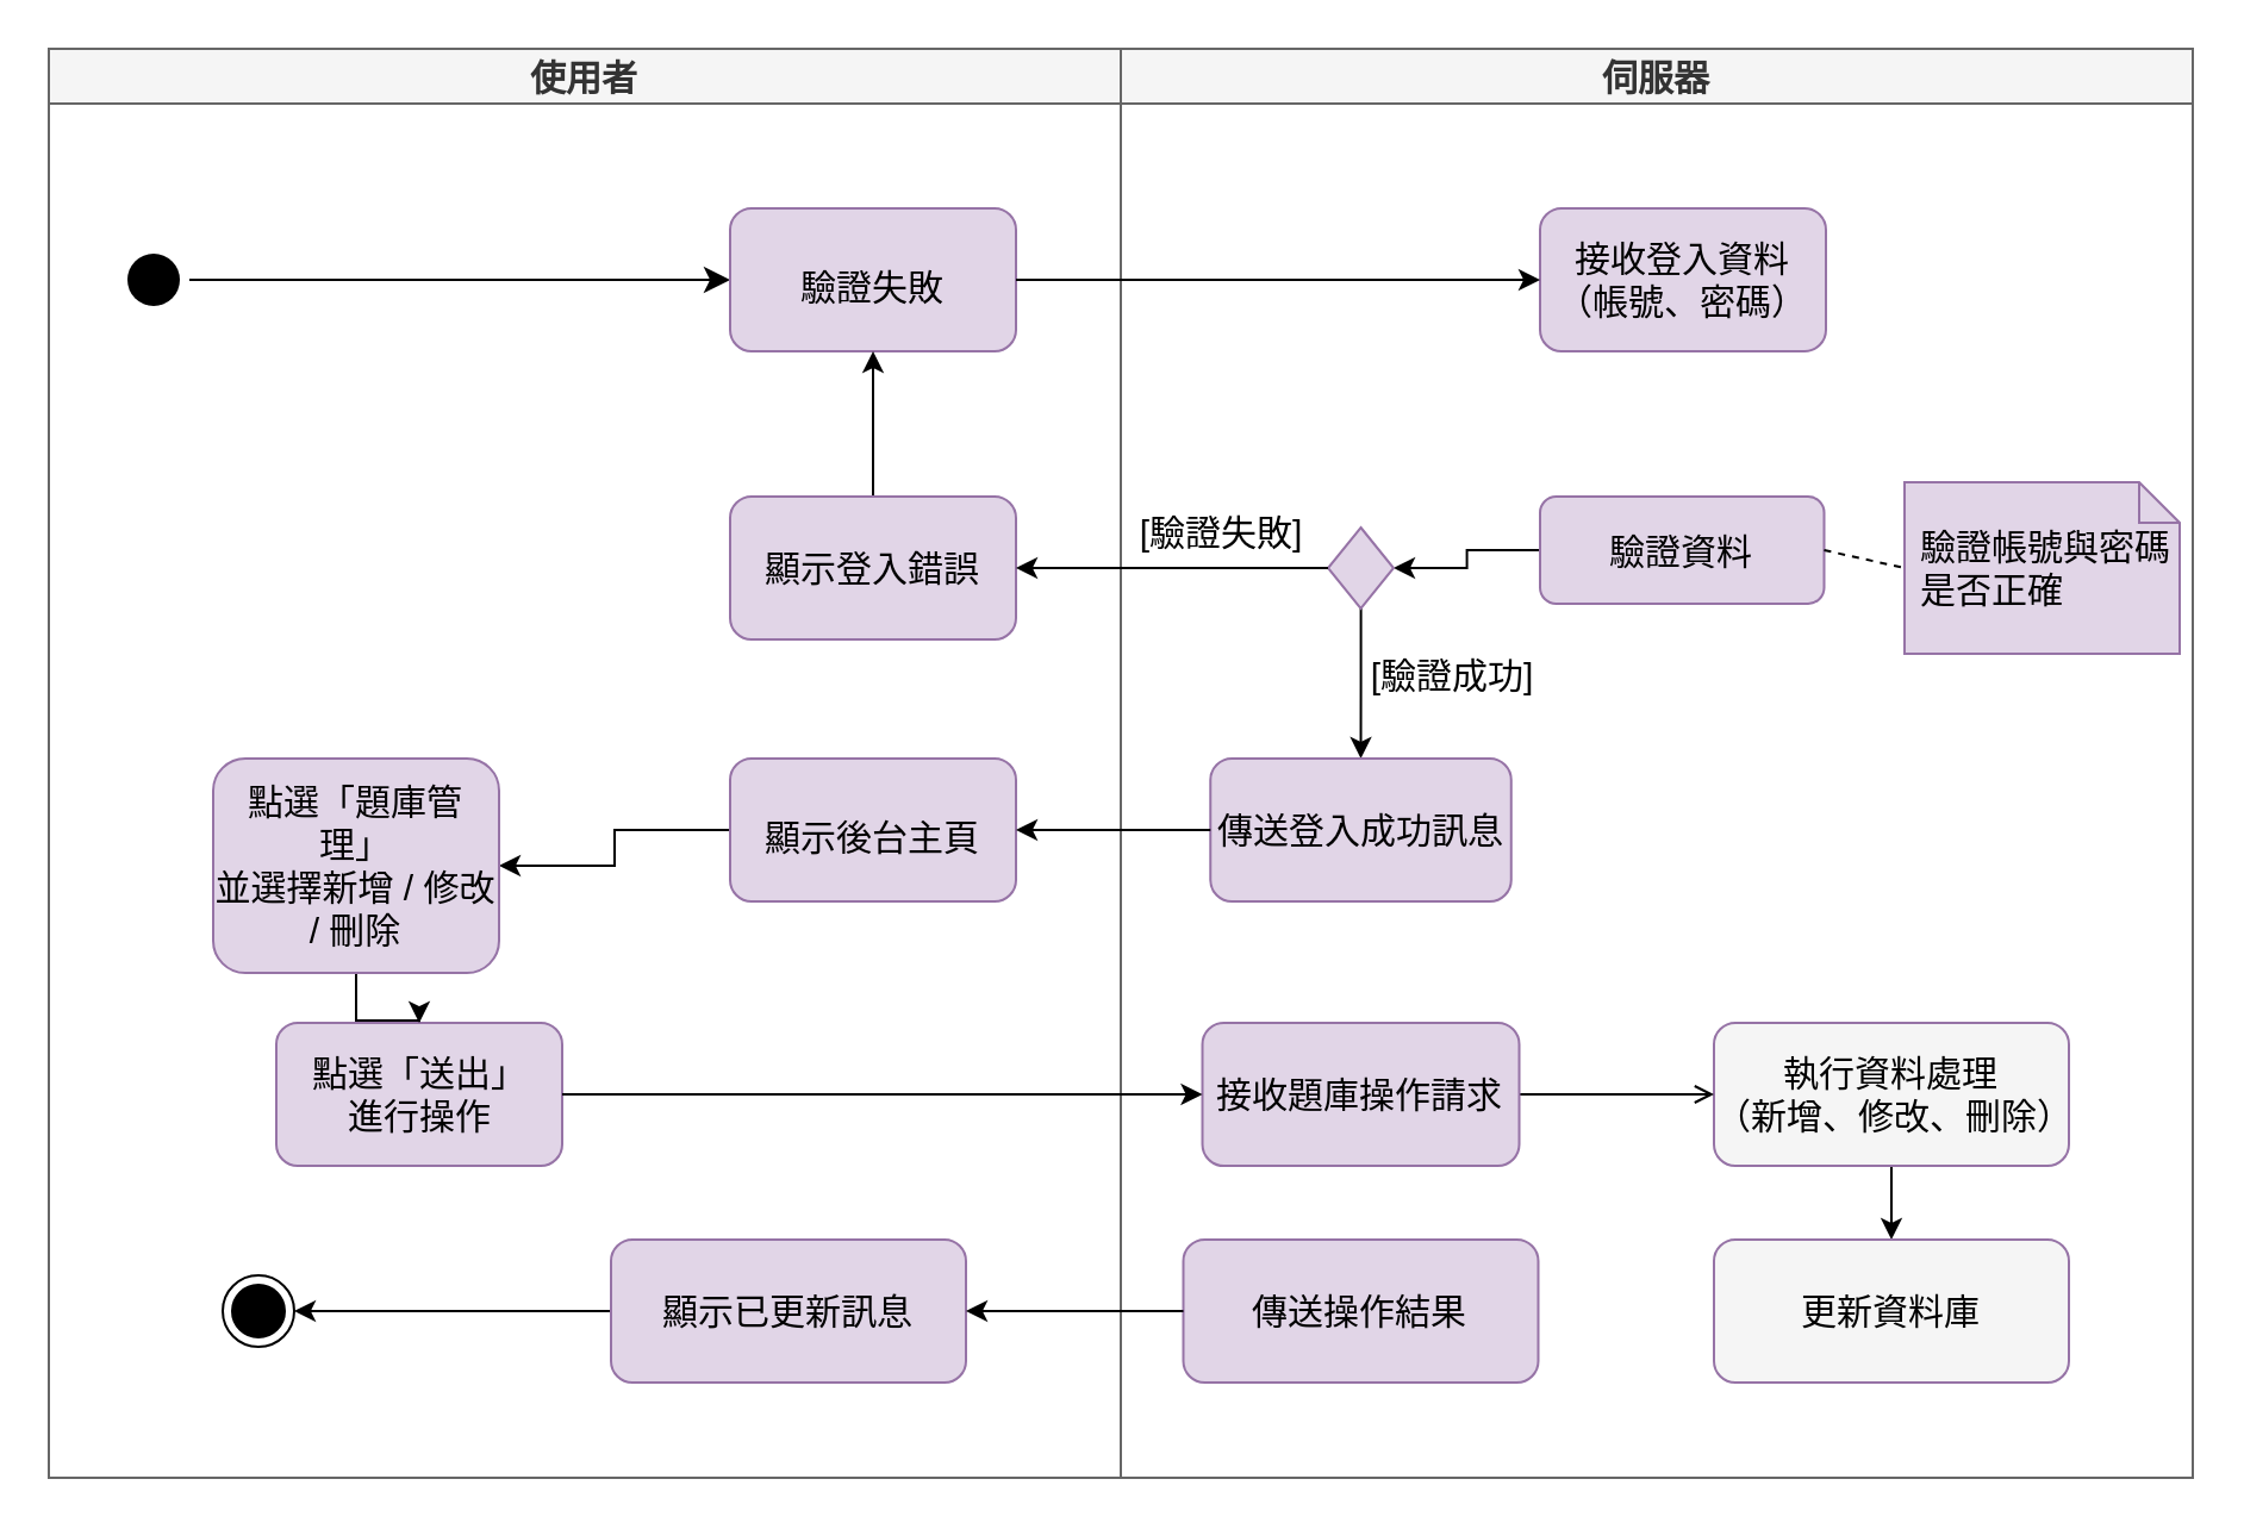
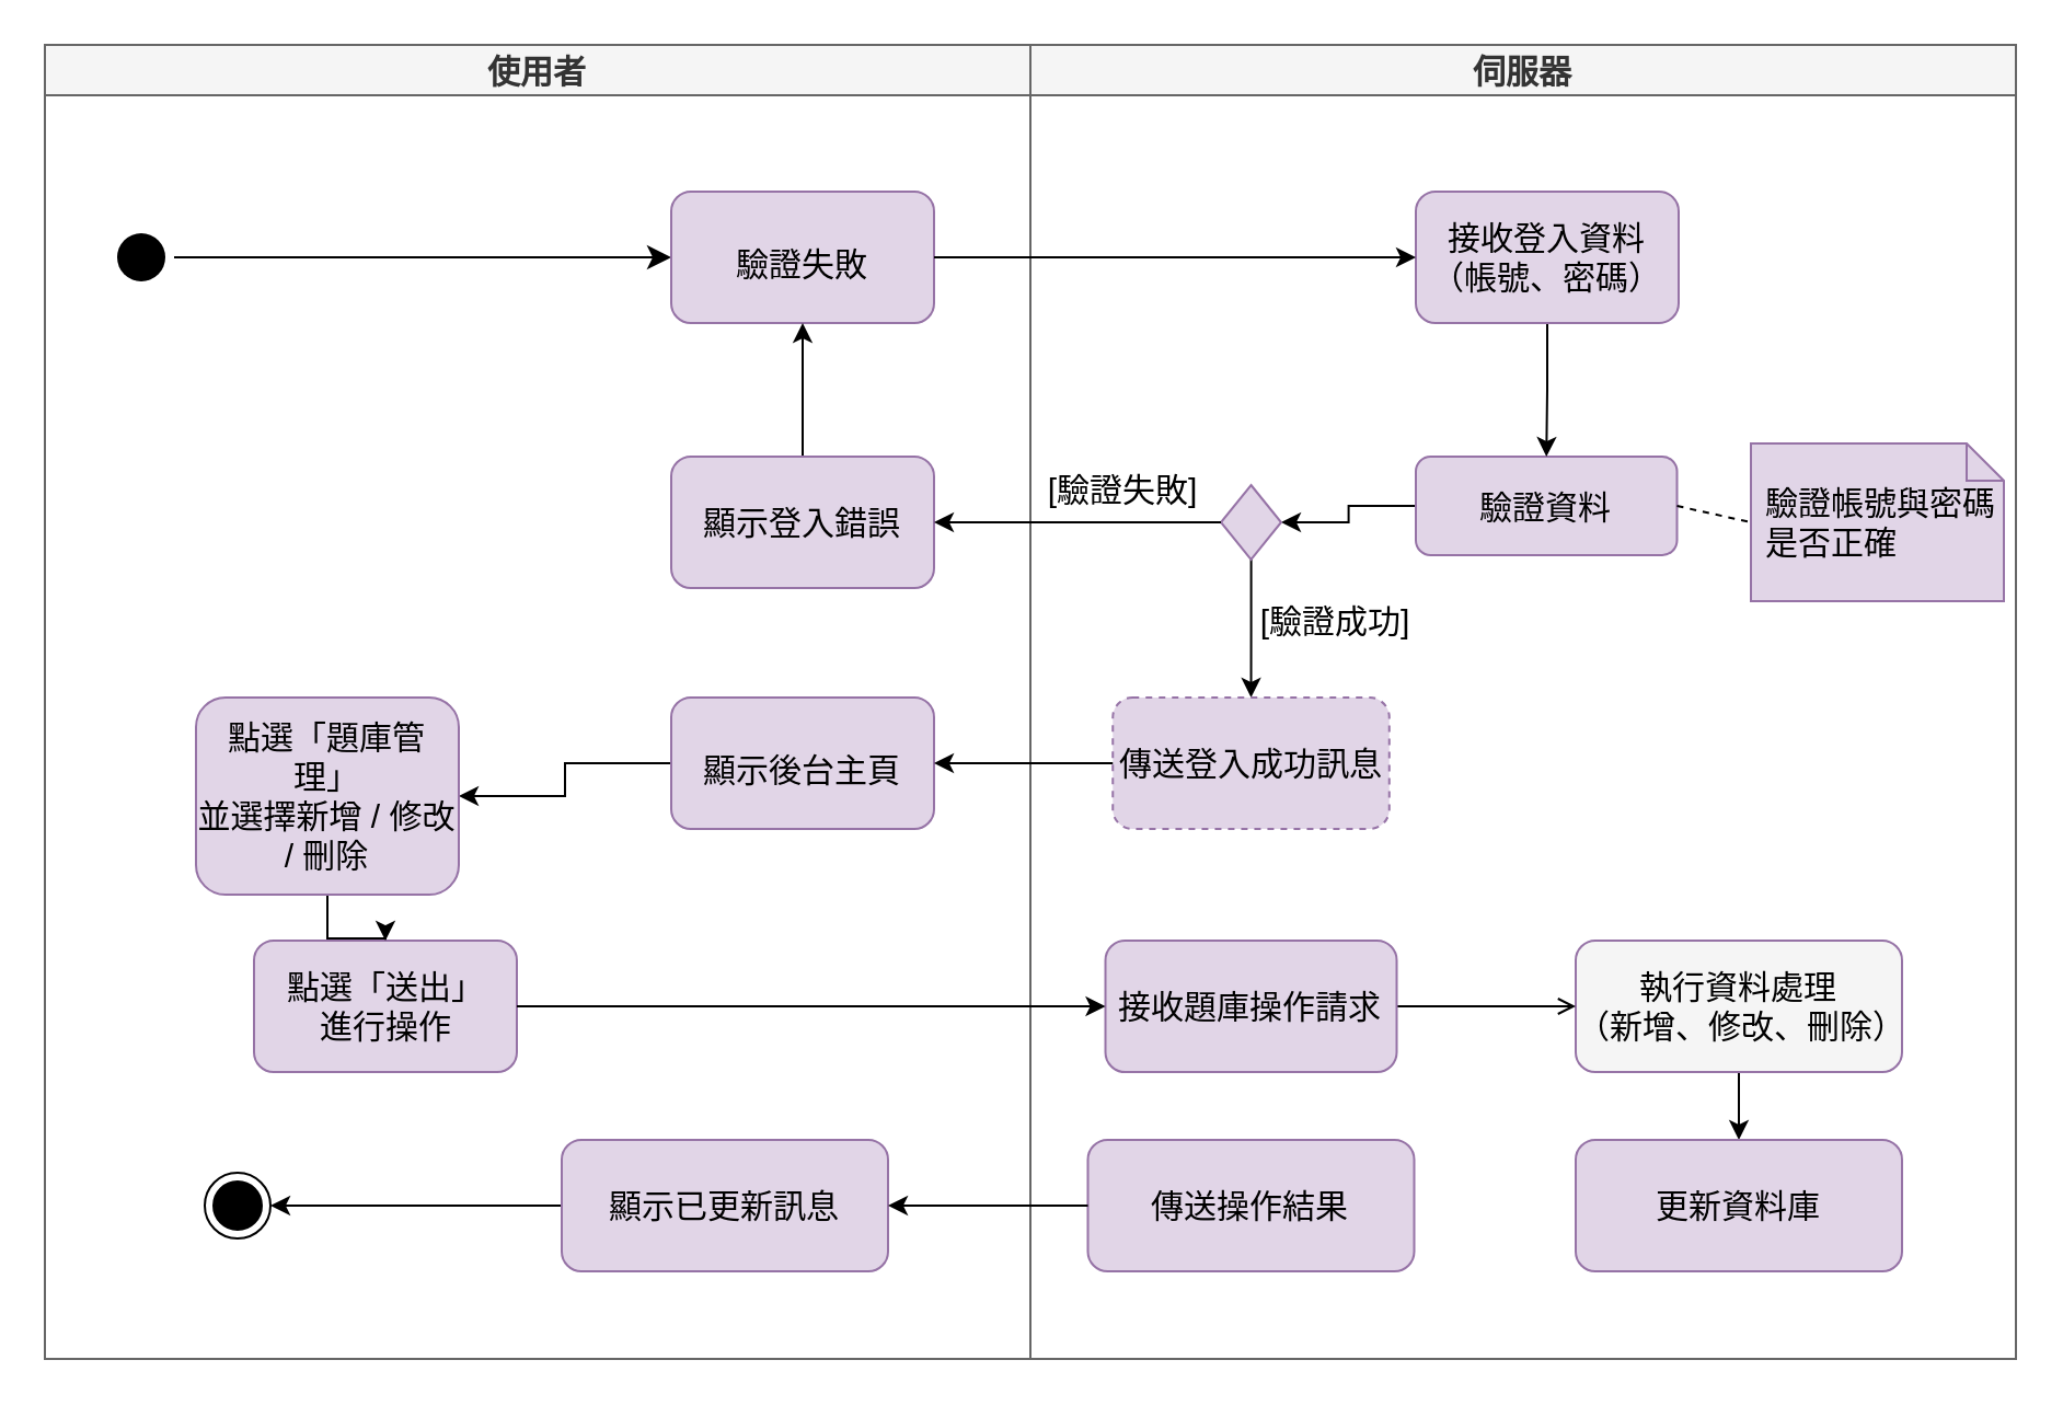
  <mxCell id="0" />
  <mxCell id="1" parent="0" />
  <mxCell id="2" value="使用者" style="swimlane;whiteSpace=wrap;fillColor=#f5f5f5;fontColor=#333333;strokeColor=#666666;fontSize=15;" vertex="1" parent="1"><mxGeometry x="20" y="20" width="450" height="600" as="geometry" /></mxCell>
  <mxCell id="3" value="" style="ellipse;shape=startState;fillColor=#000000;strokeColor=none;fontSize=15;" vertex="1" parent="2"><mxGeometry x="29" y="82" width="30" height="30" as="geometry" /></mxCell>
  <mxCell id="4" value="" style="edgeStyle=elbowEdgeStyle;elbow=horizontal;verticalAlign=bottom;endArrow=classic;endSize=8;strokeColor=#000000;endFill=1;rounded=0;entryX=0;entryY=0.5;entryDx=0;entryDy=0;fontSize=15;" edge="1" parent="2" source="3" target="5"><mxGeometry x="100" y="40" as="geometry"><mxPoint x="4.5" y="99" as="targetPoint" /></mxGeometry></mxCell>
  <mxCell id="5" value="&lt;table&gt;&lt;tbody&gt;&lt;tr&gt;&lt;td data-end=&quot;246&quot; data-start=&quot;239&quot; class=&quot;max-w-[calc(var(--thread-content-max-width)*2/3)]&quot;&gt;&lt;/td&gt;&lt;/tr&gt;&lt;/tbody&gt;&lt;/table&gt;&lt;table&gt;&lt;tbody&gt;&lt;tr&gt;&lt;td data-end=&quot;288&quot; data-start=&quot;246&quot; class=&quot;max-w-[calc(var(--thread-content-max-width)*2/3)]&quot;&gt;驗證失敗&lt;/td&gt;&lt;/tr&gt;&lt;/tbody&gt;&lt;/table&gt;" style="rounded=1;whiteSpace=wrap;html=1;fillColor=#e1d5e7;strokeColor=#9673a6;fontSize=15;" vertex="1" parent="2"><mxGeometry x="286" y="67" width="120" height="60" as="geometry" /></mxCell>
  <mxCell id="6" value="" style="ellipse;shape=endState;fillColor=#000000;strokeColor=#000000;fontSize=15;" vertex="1" parent="2"><mxGeometry x="73" y="515" width="30" height="30" as="geometry" /></mxCell>
  <mxCell id="7" style="edgeStyle=orthogonalEdgeStyle;rounded=0;orthogonalLoop=1;jettySize=auto;html=1;entryX=0.5;entryY=1;entryDx=0;entryDy=0;" edge="1" parent="2" source="8" target="5"><mxGeometry relative="1" as="geometry" /></mxCell>
  <mxCell id="8" value="顯示登入錯誤" style="rounded=1;whiteSpace=wrap;html=1;fillColor=#e1d5e7;strokeColor=#9673a6;fontSize=15;" vertex="1" parent="2"><mxGeometry x="286" y="188" width="120" height="60" as="geometry" /></mxCell>
  <mxCell id="9" value="點選「送出」&lt;br&gt;進行操作" style="rounded=1;whiteSpace=wrap;html=1;fillColor=#e1d5e7;strokeColor=#9673a6;fontSize=15;" vertex="1" parent="2"><mxGeometry x="95.5" y="409" width="120" height="60" as="geometry" /></mxCell>
  <mxCell id="10" style="edgeStyle=orthogonalEdgeStyle;rounded=0;orthogonalLoop=1;jettySize=auto;html=1;entryX=1;entryY=0.5;entryDx=0;entryDy=0;" edge="1" parent="2" source="11" target="13"><mxGeometry relative="1" as="geometry" /></mxCell>
  <mxCell id="11" value="&lt;table&gt;&lt;tbody&gt;&lt;tr&gt;&lt;td data-end=&quot;483&quot; data-start=&quot;476&quot; class=&quot;max-w-[calc(var(--thread-content-max-width)*2/3)]&quot;&gt;&lt;/td&gt;&lt;/tr&gt;&lt;/tbody&gt;&lt;/table&gt;&lt;table&gt;&lt;tbody&gt;&lt;tr&gt;&lt;td data-end=&quot;526&quot; data-start=&quot;483&quot; class=&quot;max-w-[calc(var(--thread-content-max-width)*2/3)]&quot;&gt;顯示後台主頁&lt;/td&gt;&lt;/tr&gt;&lt;/tbody&gt;&lt;/table&gt;" style="rounded=1;whiteSpace=wrap;html=1;fillColor=#e1d5e7;strokeColor=#9673a6;fontSize=15;" vertex="1" parent="2"><mxGeometry x="286" y="298" width="120" height="60" as="geometry" /></mxCell>
  <mxCell id="12" style="edgeStyle=orthogonalEdgeStyle;rounded=0;orthogonalLoop=1;jettySize=auto;html=1;entryX=0.5;entryY=0;entryDx=0;entryDy=0;" edge="1" parent="2" source="13" target="9"><mxGeometry relative="1" as="geometry" /></mxCell>
  <mxCell id="13" value="點選「題庫管理」&lt;br&gt;並選擇新增 / 修改 / 刪除" style="rounded=1;whiteSpace=wrap;html=1;fillColor=#e1d5e7;strokeColor=#9673a6;fontSize=15;" vertex="1" parent="2"><mxGeometry x="69" y="298" width="120" height="90" as="geometry" /></mxCell>
  <mxCell id="14" style="edgeStyle=orthogonalEdgeStyle;rounded=0;orthogonalLoop=1;jettySize=auto;html=1;entryX=1;entryY=0.5;entryDx=0;entryDy=0;" edge="1" parent="2" source="15" target="6"><mxGeometry relative="1" as="geometry" /></mxCell>
  <mxCell id="15" value="顯示已更新訊息" style="rounded=1;whiteSpace=wrap;html=1;fillColor=#e1d5e7;strokeColor=#9673a6;fontSize=15;" vertex="1" parent="2"><mxGeometry x="236" y="500" width="149" height="60" as="geometry" /></mxCell>
  <mxCell id="16" value="伺服器" style="swimlane;whiteSpace=wrap;fillColor=#f5f5f5;fontColor=#333333;strokeColor=#666666;fontSize=15;" vertex="1" parent="1"><mxGeometry x="470" y="20" width="450" height="600" as="geometry" /></mxCell>
  <mxCell id="17" value="驗證帳號與密碼是否正確" style="shape=note;whiteSpace=wrap;size=17;align=left;fillColor=#e1d5e7;strokeColor=#9673a6;perimeterSpacing=0;spacingLeft=5;fontSize=15;" vertex="1" parent="16"><mxGeometry x="329" y="182" width="115.5" height="72" as="geometry" /></mxCell>
  <mxCell id="18" style="edgeStyle=orthogonalEdgeStyle;rounded=0;orthogonalLoop=1;jettySize=auto;html=1;entryX=1;entryY=0.5;entryDx=0;entryDy=0;" edge="1" parent="16" source="19" target="21"><mxGeometry relative="1" as="geometry" /></mxCell>
  <mxCell id="19" value="驗證資料" style="rounded=1;whiteSpace=wrap;html=1;fillColor=#e1d5e7;strokeColor=#9673a6;fontSize=15;" vertex="1" parent="16"><mxGeometry x="176" y="188" width="119.25" height="45" as="geometry" /></mxCell>
  <mxCell id="20" style="edgeStyle=orthogonalEdgeStyle;rounded=0;orthogonalLoop=1;jettySize=auto;html=1;entryX=0.5;entryY=0;entryDx=0;entryDy=0;" edge="1" parent="16" source="21" target="22"><mxGeometry relative="1" as="geometry" /></mxCell>
  <mxCell id="21" value="" style="rhombus;whiteSpace=wrap;html=1;fillColor=#e1d5e7;strokeColor=#9673a6;fontSize=15;" vertex="1" parent="16"><mxGeometry x="87" y="201" width="27.5" height="34" as="geometry" /></mxCell>
- <mxCell id="22" value="傳送登入成功訊息" style="rounded=1;whiteSpace=wrap;html=1;fillColor=#e1d5e7;strokeColor=#9673a6;fontSize=15;" vertex="1" parent="16"><mxGeometry x="37.63" y="298" width="126.25" height="60" as="geometry" /></mxCell>
+ <mxCell id="22" value="傳送登入成功訊息" style="rounded=1;whiteSpace=wrap;html=1;fillColor=#e1d5e7;strokeColor=#9673a6;fontSize=15;dashed=1;" vertex="1" parent="16"><mxGeometry x="37.63" y="298" width="126.25" height="60" as="geometry" /></mxCell>
  <mxCell id="23" style="edgeStyle=orthogonalEdgeStyle;rounded=0;orthogonalLoop=1;jettySize=auto;html=1;" edge="1" parent="16" source="24" target="33"><mxGeometry relative="1" as="geometry" /></mxCell>
  <mxCell id="24" value="執行資料處理&lt;br&gt;（新增、修改、刪除）" style="rounded=1;whiteSpace=wrap;html=1;fillColor=#f5f5f5;strokeColor=#9673a6;fontSize=15;" vertex="1" parent="16"><mxGeometry x="249" y="409" width="149" height="60" as="geometry" /></mxCell>
  <mxCell id="25" value="" style="endArrow=none;strokeColor=#000000;endFill=0;rounded=0;dashed=1;exitX=1;exitY=0.5;exitDx=0;exitDy=0;fontColor=default;fontSize=15;entryX=0;entryY=0.5;entryDx=0;entryDy=0;entryPerimeter=0;" edge="1" parent="16" source="19" target="17"><mxGeometry relative="1" as="geometry"><mxPoint x="180" y="103.76" as="sourcePoint" /><mxPoint x="239" y="103.76" as="targetPoint" /></mxGeometry></mxCell>
  <mxCell id="26" value="[驗證成功]" style="text;html=1;align=center;verticalAlign=middle;resizable=0;points=[];autosize=1;strokeColor=none;fillColor=none;fontSize=15;rotation=0;" vertex="1" parent="16"><mxGeometry x="96" y="248" width="86" height="30" as="geometry" /></mxCell>
  <mxCell id="27" value="[驗證失敗]" style="text;html=1;align=center;verticalAlign=middle;resizable=0;points=[];autosize=1;strokeColor=none;fillColor=none;fontSize=15;rotation=0;" vertex="1" parent="16"><mxGeometry x="-3" y="188" width="90" height="30" as="geometry" /></mxCell>
+ <mxCell id="28" style="edgeStyle=orthogonalEdgeStyle;rounded=0;orthogonalLoop=1;jettySize=auto;html=1;entryX=0.5;entryY=0;entryDx=0;entryDy=0;" edge="1" parent="16" source="29" target="19"><mxGeometry relative="1" as="geometry" /></mxCell>
  <mxCell id="29" value="接收登入資料（帳號、密碼）" style="rounded=1;whiteSpace=wrap;html=1;fillColor=#e1d5e7;strokeColor=#9673a6;fontSize=15;" vertex="1" parent="16"><mxGeometry x="176" y="67" width="120" height="60" as="geometry" /></mxCell>
  <mxCell id="30" style="edgeStyle=orthogonalEdgeStyle;rounded=0;orthogonalLoop=1;jettySize=auto;html=1;entryX=0;entryY=0.5;entryDx=0;entryDy=0;endArrow=open;" edge="1" parent="16" source="31" target="24"><mxGeometry relative="1" as="geometry" /></mxCell>
  <mxCell id="31" value="接收題庫操作請求" style="rounded=1;whiteSpace=wrap;html=1;fillColor=#e1d5e7;strokeColor=#9673a6;fontSize=15;" vertex="1" parent="16"><mxGeometry x="34.26" y="409" width="133" height="60" as="geometry" /></mxCell>
  <mxCell id="32" value="傳送操作結果" style="rounded=1;whiteSpace=wrap;html=1;fillColor=#e1d5e7;strokeColor=#9673a6;fontSize=15;" vertex="1" parent="16"><mxGeometry x="26.25" y="500" width="149" height="60" as="geometry" /></mxCell>
- <mxCell id="33" value="更新資料庫" style="rounded=1;whiteSpace=wrap;html=1;fillColor=#f5f5f5;strokeColor=#9673a6;fontSize=15;" vertex="1" parent="16"><mxGeometry x="249" y="500" width="149" height="60" as="geometry" /></mxCell>
+ <mxCell id="33" value="更新資料庫" style="rounded=1;whiteSpace=wrap;html=1;fillColor=#e1d5e7;strokeColor=#9673a6;fontSize=15;" vertex="1" parent="16"><mxGeometry x="249" y="500" width="149" height="60" as="geometry" /></mxCell>
  <mxCell id="34" value="" style="endArrow=classic;strokeColor=#000000;endFill=1;rounded=0;exitX=1;exitY=0.5;exitDx=0;exitDy=0;fontSize=15;" edge="1" parent="1" source="5" target="29"><mxGeometry relative="1" as="geometry"><mxPoint x="134.5" y="119" as="sourcePoint" /><mxPoint x="474" y="117" as="targetPoint" /></mxGeometry></mxCell>
  <mxCell id="35" style="edgeStyle=orthogonalEdgeStyle;rounded=0;orthogonalLoop=1;jettySize=auto;html=1;entryX=1;entryY=0.5;entryDx=0;entryDy=0;exitX=0;exitY=0.5;exitDx=0;exitDy=0;" edge="1" parent="1" source="21" target="8"><mxGeometry relative="1" as="geometry"><mxPoint x="484.75" y="238" as="sourcePoint" /></mxGeometry></mxCell>
  <mxCell id="36" style="edgeStyle=orthogonalEdgeStyle;rounded=0;orthogonalLoop=1;jettySize=auto;html=1;entryX=1;entryY=0.5;entryDx=0;entryDy=0;" edge="1" parent="1" source="22" target="11"><mxGeometry relative="1" as="geometry" /></mxCell>
  <mxCell id="37" style="edgeStyle=orthogonalEdgeStyle;rounded=0;orthogonalLoop=1;jettySize=auto;html=1;entryX=0;entryY=0.5;entryDx=0;entryDy=0;" edge="1" parent="1" source="9" target="31"><mxGeometry relative="1" as="geometry" /></mxCell>
  <mxCell id="38" style="edgeStyle=orthogonalEdgeStyle;rounded=0;orthogonalLoop=1;jettySize=auto;html=1;entryX=1;entryY=0.5;entryDx=0;entryDy=0;" edge="1" parent="1" source="32" target="15"><mxGeometry relative="1" as="geometry" /></mxCell>
